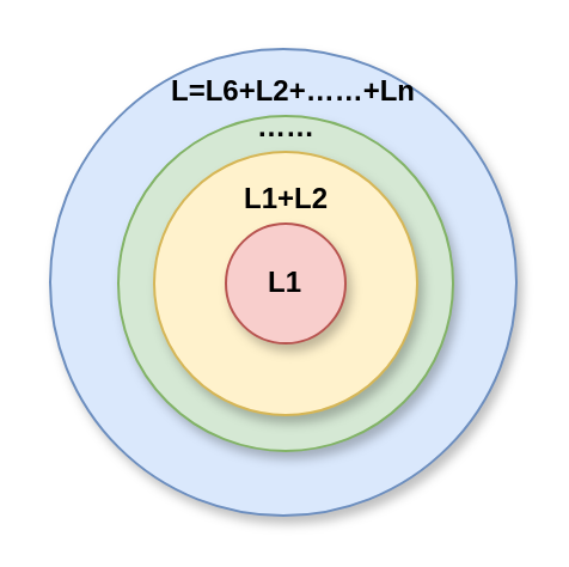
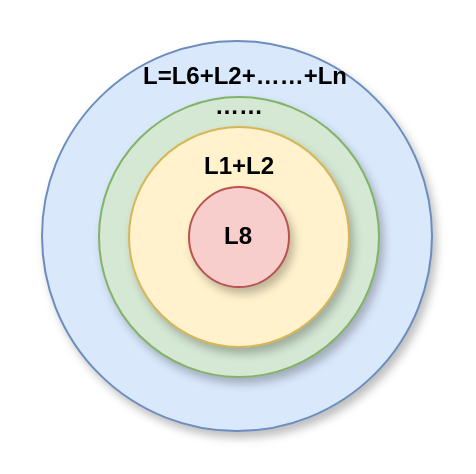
  <mxCell id="0" />
  <mxCell id="1" parent="0" />
  <mxCell id="2" value="" style="ellipse;whiteSpace=wrap;html=1;aspect=fixed;fillColor=#dae8fc;strokeColor=#6c8ebf;shadow=1;sketch=0;" vertex="1" parent="1"><mxGeometry x="20.5" y="20" width="195" height="195" as="geometry" /></mxCell>
  <mxCell id="3" value="" style="ellipse;whiteSpace=wrap;html=1;aspect=fixed;fillColor=#d5e8d4;strokeColor=#82b366;shadow=1;sketch=0;" vertex="1" parent="1"><mxGeometry x="49" y="48" width="140" height="140" as="geometry" /></mxCell>
  <mxCell id="4" value="L1+L2" style="ellipse;whiteSpace=wrap;html=1;aspect=fixed;fillColor=#fff2cc;strokeColor=#d6b656;shadow=1;sketch=0;" vertex="1" parent="1"><mxGeometry x="64" y="63" width="110" height="110" as="geometry" /></mxCell>
- <mxCell id="5" value="&lt;b&gt;L1&lt;/b&gt;" style="ellipse;whiteSpace=wrap;html=1;aspect=fixed;fillColor=#f8cecc;strokeColor=#b85450;shadow=1;sketch=0;" vertex="1" parent="1"><mxGeometry x="94" y="93" width="50" height="50" as="geometry" /></mxCell>
+ <mxCell id="5" value="&lt;b&gt;L8&lt;/b&gt;" style="ellipse;whiteSpace=wrap;html=1;aspect=fixed;fillColor=#f8cecc;strokeColor=#b85450;shadow=1;sketch=0;" vertex="1" parent="1"><mxGeometry x="94" y="93" width="50" height="50" as="geometry" /></mxCell>
  <mxCell id="6" value="&lt;b&gt;L1+L2&lt;/b&gt;" style="text;html=1;align=center;verticalAlign=middle;resizable=0;points=[];autosize=1;strokeColor=none;fillColor=none;sketch=0;shadow=1;" vertex="1" parent="1"><mxGeometry x="94" y="73" width="50" height="20" as="geometry" /></mxCell>
  <mxCell id="7" value="&lt;b&gt;……&lt;/b&gt;" style="text;html=1;align=center;verticalAlign=middle;resizable=0;points=[];autosize=1;strokeColor=none;fillColor=none;sketch=0;shadow=1;" vertex="1" parent="1"><mxGeometry x="99" y="43" width="40" height="20" as="geometry" /></mxCell>
  <mxCell id="8" value="&lt;b&gt;L=L6+L2+……+Ln&lt;/b&gt;" style="text;html=1;align=center;verticalAlign=middle;resizable=0;points=[];autosize=1;strokeColor=none;fillColor=none;sketch=0;shadow=1;" vertex="1" parent="1"><mxGeometry x="62" y="28" width="120" height="20" as="geometry" /></mxCell>
